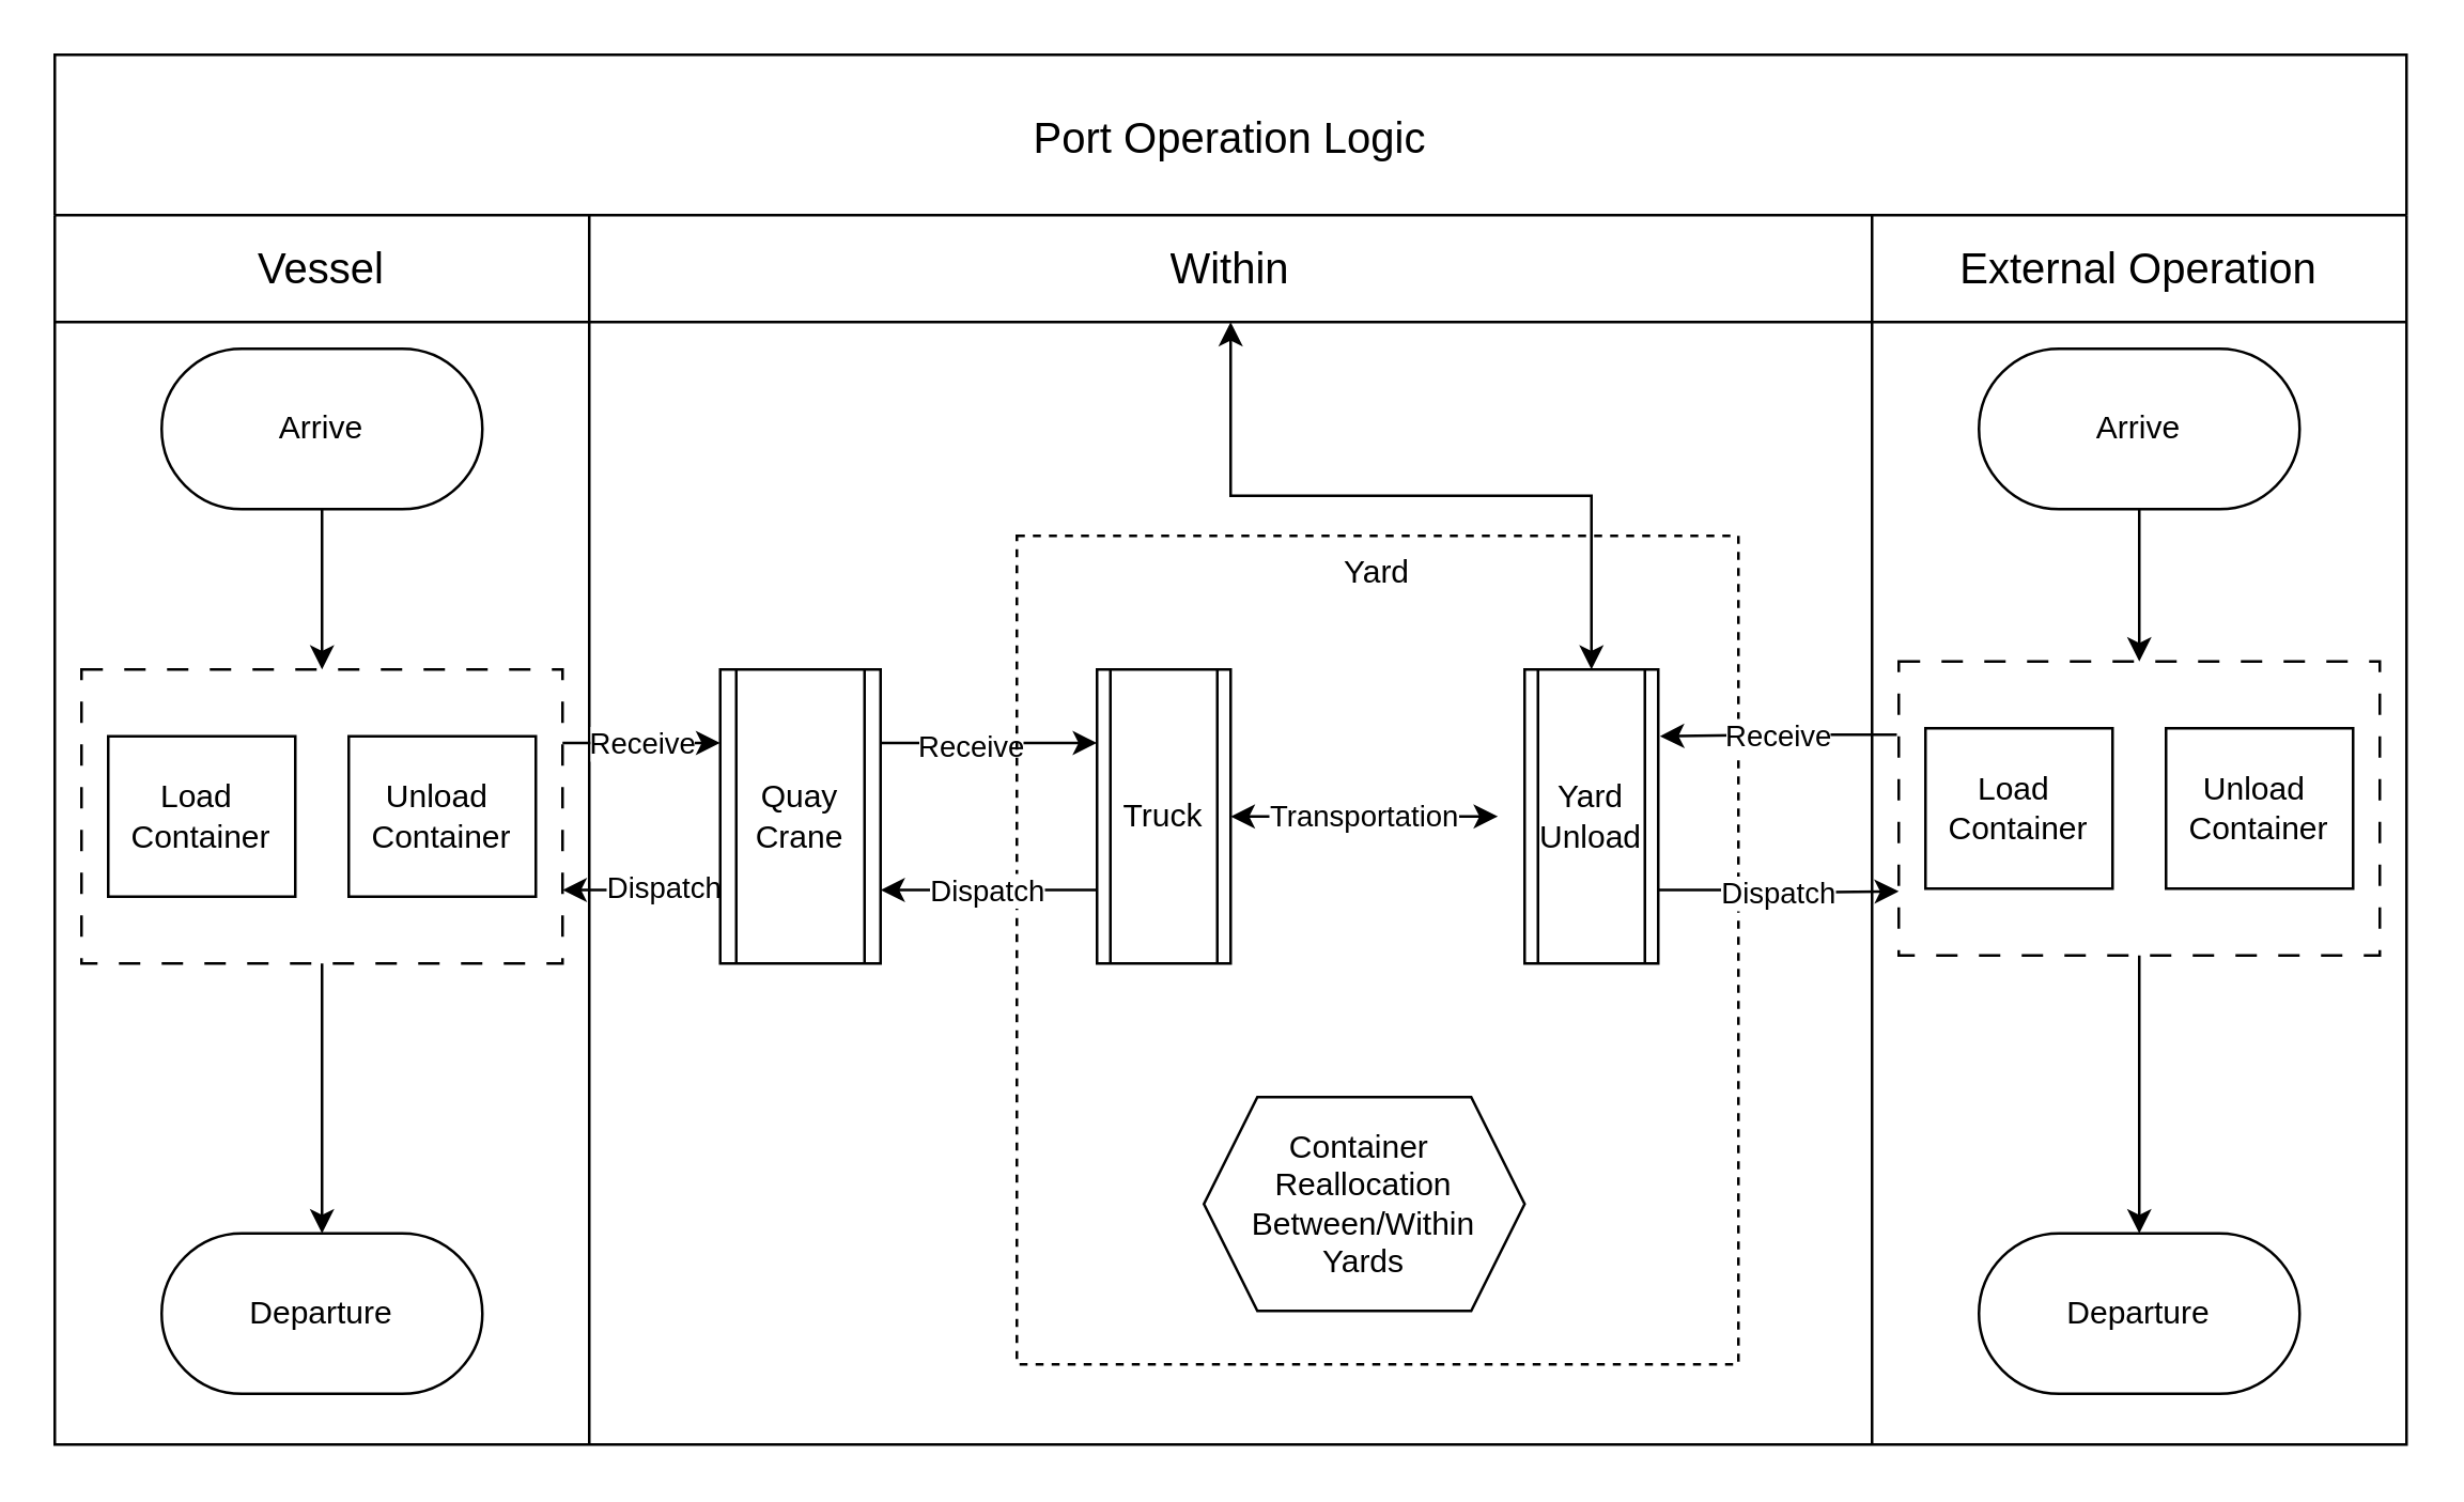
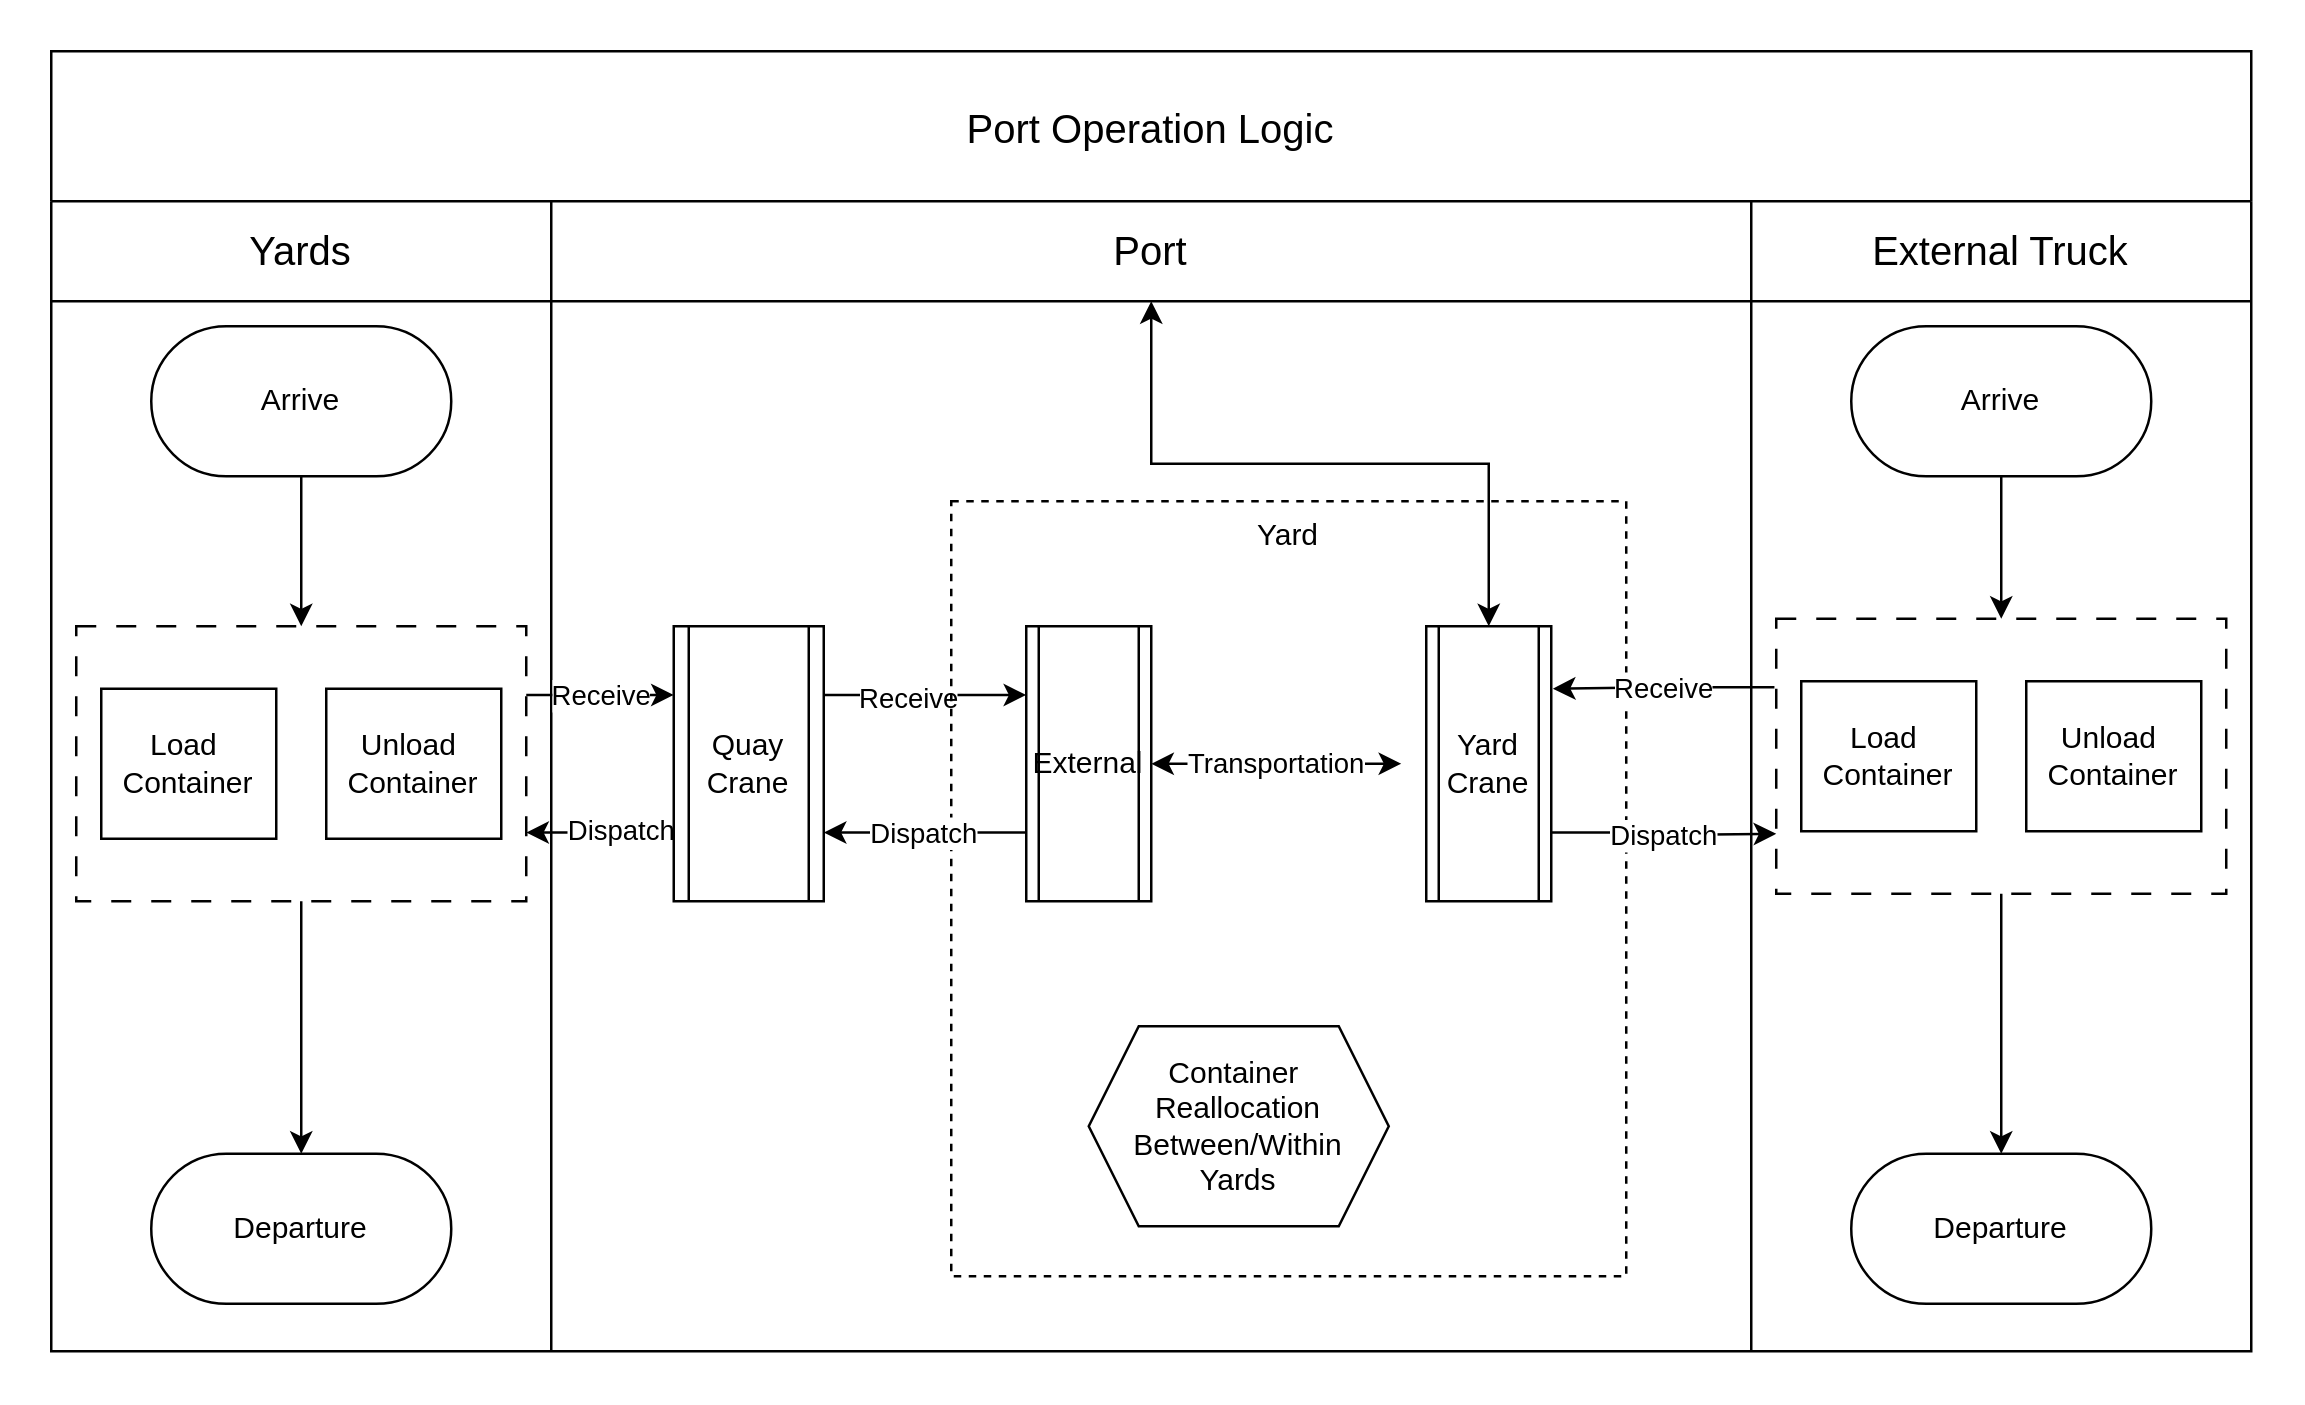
  <mxCell id="0" />
  <mxCell id="1" parent="0" />
  <mxCell id="2" value="Port Operation Logic" style="shape=table;startSize=60;container=1;collapsible=0;childLayout=tableLayout;strokeColor=default;fontSize=16;" vertex="1" parent="1"><mxGeometry x="20" y="20" width="880" height="520" as="geometry" /></mxCell>
  <mxCell id="3" value="" style="shape=tableRow;horizontal=0;startSize=0;swimlaneHead=0;swimlaneBody=0;strokeColor=inherit;top=0;left=0;bottom=0;right=0;collapsible=0;dropTarget=0;fillColor=none;points=[[0,0.5],[1,0.5]];portConstraint=eastwest;fontSize=16;" vertex="1" parent="2"><mxGeometry y="60" width="880" height="40" as="geometry" /></mxCell>
- <mxCell id="4" value="Vessel" style="shape=partialRectangle;html=1;whiteSpace=wrap;connectable=0;strokeColor=inherit;overflow=hidden;fillColor=none;top=0;left=0;bottom=0;right=0;pointerEvents=1;fontSize=16;" vertex="1" parent="3"><mxGeometry width="200" height="40" as="geometry"><mxRectangle width="200" height="40" as="alternateBounds" /></mxGeometry></mxCell>
- <mxCell id="5" value="Within" style="shape=partialRectangle;html=1;whiteSpace=wrap;connectable=0;strokeColor=inherit;overflow=hidden;fillColor=none;top=0;left=0;bottom=0;right=0;pointerEvents=1;fontSize=16;" vertex="1" parent="3"><mxGeometry x="200" width="480" height="40" as="geometry"><mxRectangle width="480" height="40" as="alternateBounds" /></mxGeometry></mxCell>
- <mxCell id="6" value="External Operation" style="shape=partialRectangle;html=1;whiteSpace=wrap;connectable=0;strokeColor=inherit;overflow=hidden;fillColor=none;top=0;left=0;bottom=0;right=0;pointerEvents=1;fontSize=16;" vertex="1" parent="3"><mxGeometry x="680" width="200" height="40" as="geometry"><mxRectangle width="200" height="40" as="alternateBounds" /></mxGeometry></mxCell>
+ <mxCell id="4" value="Yards" style="shape=partialRectangle;html=1;whiteSpace=wrap;connectable=0;strokeColor=inherit;overflow=hidden;fillColor=none;top=0;left=0;bottom=0;right=0;pointerEvents=1;fontSize=16;" vertex="1" parent="3"><mxGeometry width="200" height="40" as="geometry"><mxRectangle width="200" height="40" as="alternateBounds" /></mxGeometry></mxCell>
+ <mxCell id="5" value="Port" style="shape=partialRectangle;html=1;whiteSpace=wrap;connectable=0;strokeColor=inherit;overflow=hidden;fillColor=none;top=0;left=0;bottom=0;right=0;pointerEvents=1;fontSize=16;" vertex="1" parent="3"><mxGeometry x="200" width="480" height="40" as="geometry"><mxRectangle width="480" height="40" as="alternateBounds" /></mxGeometry></mxCell>
+ <mxCell id="6" value="External Truck" style="shape=partialRectangle;html=1;whiteSpace=wrap;connectable=0;strokeColor=inherit;overflow=hidden;fillColor=none;top=0;left=0;bottom=0;right=0;pointerEvents=1;fontSize=16;" vertex="1" parent="3"><mxGeometry x="680" width="200" height="40" as="geometry"><mxRectangle width="200" height="40" as="alternateBounds" /></mxGeometry></mxCell>
  <mxCell id="7" value="" style="shape=tableRow;horizontal=0;startSize=0;swimlaneHead=0;swimlaneBody=0;strokeColor=inherit;top=0;left=0;bottom=0;right=0;collapsible=0;dropTarget=0;fillColor=none;points=[[0,0.5],[1,0.5]];portConstraint=eastwest;fontSize=16;" vertex="1" parent="2"><mxGeometry y="100" width="880" height="420" as="geometry" /></mxCell>
  <mxCell id="8" value="" style="shape=partialRectangle;html=1;whiteSpace=wrap;connectable=0;strokeColor=inherit;overflow=hidden;fillColor=none;top=0;left=0;bottom=0;right=0;pointerEvents=1;fontSize=16;" vertex="1" parent="7"><mxGeometry width="200" height="420" as="geometry"><mxRectangle width="200" height="420" as="alternateBounds" /></mxGeometry></mxCell>
  <mxCell id="9" value="" style="shape=partialRectangle;html=1;whiteSpace=wrap;connectable=0;strokeColor=inherit;overflow=hidden;fillColor=none;top=0;left=0;bottom=0;right=0;pointerEvents=1;fontSize=16;" vertex="1" parent="7"><mxGeometry x="200" width="480" height="420" as="geometry"><mxRectangle width="480" height="420" as="alternateBounds" /></mxGeometry></mxCell>
  <mxCell id="10" value="" style="shape=partialRectangle;html=1;whiteSpace=wrap;connectable=0;strokeColor=inherit;overflow=hidden;fillColor=none;top=0;left=0;bottom=0;right=0;pointerEvents=1;fontSize=16;" vertex="1" parent="7"><mxGeometry x="680" width="200" height="420" as="geometry"><mxRectangle width="200" height="420" as="alternateBounds" /></mxGeometry></mxCell>
  <mxCell id="11" style="edgeStyle=orthogonalEdgeStyle;rounded=0;orthogonalLoop=1;jettySize=auto;html=1;" edge="1" parent="1" source="12" target="21"><mxGeometry relative="1" as="geometry" /></mxCell>
  <mxCell id="12" value="Arrive" style="rounded=1;whiteSpace=wrap;html=1;arcSize=50;" vertex="1" parent="1"><mxGeometry x="60" y="130" width="120" height="60" as="geometry" /></mxCell>
  <mxCell id="13" value="Departure" style="rounded=1;whiteSpace=wrap;html=1;arcSize=50;" vertex="1" parent="1"><mxGeometry x="60" y="461" width="120" height="60" as="geometry" /></mxCell>
  <mxCell id="14" style="edgeStyle=orthogonalEdgeStyle;rounded=0;orthogonalLoop=1;jettySize=auto;html=1;" edge="1" parent="1" source="15" target="35"><mxGeometry relative="1" as="geometry" /></mxCell>
  <mxCell id="15" value="Arrive" style="rounded=1;whiteSpace=wrap;html=1;arcSize=50;" vertex="1" parent="1"><mxGeometry x="740" y="130" width="120" height="60" as="geometry" /></mxCell>
  <mxCell id="16" value="Departure" style="rounded=1;whiteSpace=wrap;html=1;arcSize=50;" vertex="1" parent="1"><mxGeometry x="740" y="461" width="120" height="60" as="geometry" /></mxCell>
  <mxCell id="17" value="Load&amp;nbsp;&lt;br&gt;Container" style="rounded=0;whiteSpace=wrap;html=1;" vertex="1" parent="1"><mxGeometry x="40" y="275" width="70" height="60" as="geometry" /></mxCell>
  <mxCell id="18" value="Unload&amp;nbsp;&lt;br&gt;Container" style="rounded=0;whiteSpace=wrap;html=1;" vertex="1" parent="1"><mxGeometry x="130" y="275" width="70" height="60" as="geometry" /></mxCell>
  <mxCell id="19" style="edgeStyle=orthogonalEdgeStyle;rounded=0;orthogonalLoop=1;jettySize=auto;html=1;" edge="1" parent="1" source="21" target="13"><mxGeometry relative="1" as="geometry" /></mxCell>
  <mxCell id="20" value="Receive" style="edgeStyle=orthogonalEdgeStyle;rounded=0;orthogonalLoop=1;jettySize=auto;html=1;exitX=1;exitY=0.25;exitDx=0;exitDy=0;entryX=0;entryY=0.25;entryDx=0;entryDy=0;" edge="1" parent="1" source="21" target="26"><mxGeometry relative="1" as="geometry" /></mxCell>
  <mxCell id="21" value="" style="rounded=0;whiteSpace=wrap;html=1;fillColor=none;dashed=1;dashPattern=8 8;" vertex="1" parent="1"><mxGeometry x="30" y="250" width="180" height="110" as="geometry" /></mxCell>
  <mxCell id="22" style="edgeStyle=orthogonalEdgeStyle;rounded=0;orthogonalLoop=1;jettySize=auto;html=1;entryX=0;entryY=0.25;entryDx=0;entryDy=0;exitX=1;exitY=0.25;exitDx=0;exitDy=0;" edge="1" parent="1" source="26" target="36"><mxGeometry relative="1" as="geometry"><mxPoint x="420" y="277.5" as="targetPoint" /></mxGeometry></mxCell>
  <mxCell id="23" value="Receive" style="edgeLabel;html=1;align=center;verticalAlign=middle;resizable=0;points=[];" vertex="1" connectable="0" parent="22"><mxGeometry x="-0.186" y="-1" relative="1" as="geometry"><mxPoint as="offset" /></mxGeometry></mxCell>
  <mxCell id="24" style="edgeStyle=orthogonalEdgeStyle;rounded=0;orthogonalLoop=1;jettySize=auto;html=1;entryX=1;entryY=0.75;entryDx=0;entryDy=0;exitX=0;exitY=0.75;exitDx=0;exitDy=0;" edge="1" parent="1" source="26" target="21"><mxGeometry relative="1" as="geometry" /></mxCell>
  <mxCell id="25" value="Dispatch" style="edgeLabel;html=1;align=center;verticalAlign=middle;resizable=0;points=[];" vertex="1" connectable="0" parent="24"><mxGeometry x="-0.255" y="-1" relative="1" as="geometry"><mxPoint as="offset" /></mxGeometry></mxCell>
  <mxCell id="26" value="Quay&lt;br&gt;Crane" style="shape=process;whiteSpace=wrap;html=1;backgroundOutline=1;" vertex="1" parent="1"><mxGeometry x="269" y="250" width="60" height="110" as="geometry" /></mxCell>
  <mxCell id="27" value="Yard" style="rounded=0;whiteSpace=wrap;html=1;fillColor=none;dashed=1;horizontal=1;verticalAlign=top;" vertex="1" parent="1"><mxGeometry x="380" y="200" width="270" height="310" as="geometry" /></mxCell>
  <mxCell id="28" value="Dispatch" style="edgeStyle=orthogonalEdgeStyle;rounded=0;orthogonalLoop=1;jettySize=auto;html=1;entryX=1;entryY=0.75;entryDx=0;entryDy=0;exitX=0;exitY=0.75;exitDx=0;exitDy=0;" edge="1" parent="1" source="36" target="26"><mxGeometry relative="1" as="geometry"><mxPoint x="420" y="332.5" as="sourcePoint" /></mxGeometry></mxCell>
  <mxCell id="29" value="Transportation" style="edgeStyle=orthogonalEdgeStyle;rounded=0;orthogonalLoop=1;jettySize=auto;html=1;startArrow=classic;startFill=1;" edge="1" parent="1"><mxGeometry relative="1" as="geometry"><mxPoint x="460" y="305" as="sourcePoint" /><mxPoint x="560" y="305" as="targetPoint" /></mxGeometry></mxCell>
  <mxCell id="30" value="Dispatch" style="edgeStyle=orthogonalEdgeStyle;rounded=0;orthogonalLoop=1;jettySize=auto;html=1;exitX=1;exitY=0.75;exitDx=0;exitDy=0;" edge="1" parent="1" source="38"><mxGeometry relative="1" as="geometry"><mxPoint x="600" y="332.5" as="sourcePoint" /><mxPoint x="710" y="333" as="targetPoint" /></mxGeometry></mxCell>
  <mxCell id="31" value="Load&amp;nbsp;&lt;br&gt;Container" style="rounded=0;whiteSpace=wrap;html=1;" vertex="1" parent="1"><mxGeometry x="720" y="272" width="70" height="60" as="geometry" /></mxCell>
  <mxCell id="32" value="Unload&amp;nbsp;&lt;br&gt;Container" style="rounded=0;whiteSpace=wrap;html=1;" vertex="1" parent="1"><mxGeometry x="810" y="272" width="70" height="60" as="geometry" /></mxCell>
  <mxCell id="33" style="edgeStyle=orthogonalEdgeStyle;rounded=0;orthogonalLoop=1;jettySize=auto;html=1;" edge="1" parent="1" source="35" target="16"><mxGeometry relative="1" as="geometry" /></mxCell>
  <mxCell id="34" value="Receive" style="edgeStyle=orthogonalEdgeStyle;rounded=0;orthogonalLoop=1;jettySize=auto;html=1;exitX=-0.004;exitY=0.249;exitDx=0;exitDy=0;exitPerimeter=0;entryX=1.013;entryY=0.227;entryDx=0;entryDy=0;entryPerimeter=0;" edge="1" parent="1" source="35" target="38"><mxGeometry relative="1" as="geometry" /></mxCell>
  <mxCell id="35" value="" style="rounded=0;whiteSpace=wrap;html=1;fillColor=none;dashed=1;dashPattern=8 8;" vertex="1" parent="1"><mxGeometry x="710" y="247" width="180" height="110" as="geometry" /></mxCell>
- <mxCell id="36" value="Truck" style="shape=process;whiteSpace=wrap;html=1;backgroundOutline=1;" vertex="1" parent="1"><mxGeometry x="410" y="250" width="50" height="110" as="geometry" /></mxCell>
+ <mxCell id="36" value="External" style="shape=process;whiteSpace=wrap;html=1;backgroundOutline=1;" vertex="1" parent="1"><mxGeometry x="410" y="250" width="50" height="110" as="geometry" /></mxCell>
  <mxCell id="37" style="edgeStyle=orthogonalEdgeStyle;rounded=0;orthogonalLoop=1;jettySize=auto;html=1;startArrow=classic;startFill=1;" edge="1" parent="1" source="38" target="5"><mxGeometry relative="1" as="geometry" /></mxCell>
- <mxCell id="38" value="Yard&lt;br&gt;Unload" style="shape=process;whiteSpace=wrap;html=1;backgroundOutline=1;" vertex="1" parent="1"><mxGeometry x="570" y="250" width="50" height="110" as="geometry" /></mxCell>
- <mxCell id="39" value="Container&amp;nbsp;&lt;br&gt;Reallocation&lt;br&gt;Between/Within&lt;br&gt;Yards" style="shape=hexagon;perimeter=hexagonPerimeter2;whiteSpace=wrap;html=1;fixedSize=1;" vertex="1" parent="1"><mxGeometry x="450" y="410" width="120" height="80" as="geometry" /></mxCell>
+ <mxCell id="38" value="Yard&lt;br&gt;Crane" style="shape=process;whiteSpace=wrap;html=1;backgroundOutline=1;" vertex="1" parent="1"><mxGeometry x="570" y="250" width="50" height="110" as="geometry" /></mxCell>
+ <mxCell id="39" value="Container&amp;nbsp;&lt;br&gt;Reallocation&lt;br&gt;Between/Within&lt;br&gt;Yards" style="shape=hexagon;perimeter=hexagonPerimeter2;whiteSpace=wrap;html=1;fixedSize=1;" vertex="1" parent="1"><mxGeometry x="435" y="410" width="120" height="80" as="geometry" /></mxCell>
